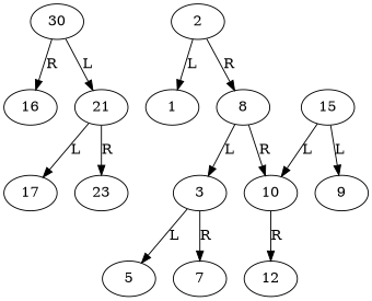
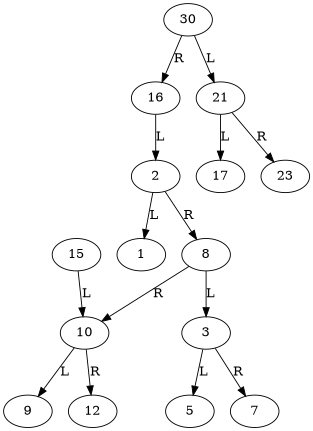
  digraph {
    n1 [label=16]
    n2 [label=2]
    n3 [label=1]
    n4 [label=8]
    n5 [label=30]
    n6 [label=21]
    n7 [label=3]
    n8 [label=10]
    n9 [label=5]
    n10 [label=7]
    n11 [label=15]
    n12 [label=9]
    n13 [label=12]
    n14 [label=17]
    n15 [label=23]
+   n1 -> n2 [label=L]
    n2 -> n3 [label=L]
    n2 -> n4 [label=R]
    n4 -> n7 [label=L]
    n4 -> n8 [label=R]
    n5 -> n1 [label=R]
    n5 -> n6 [label=L]
    n6 -> n14 [label=L]
    n6 -> n15 [label=R]
    n7 -> n9 [label=L]
    n7 -> n10 [label=R]
-   n11 -> n12 [label=L]
+   n8 -> n12 [label=L]
    n8 -> n13 [label=R]
    n11 -> n8 [label=L]
  }
